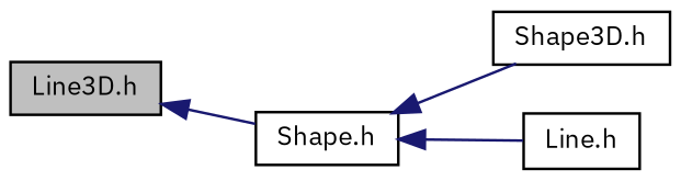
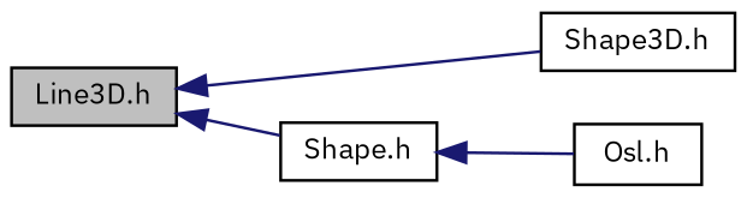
  digraph {
    fontname="IBM Plex Sans"
    rankdir=LR
    node [color=black fillcolor=white fontname="IBM Plex Sans" fontsize=10 shape=record style=filled]
    edge [color=midnightblue dir=back fontname="IBM Plex Sans" fontsize=10 labelfontname=Helvetica labelfontsize=10 style=solid]
    n1 [fillcolor=grey75 fontcolor=black height=0.2 label="Line3D.h" width=0.4]
    n2 [height=0.2 label="Shape.h" width=0.4]
    n3 [height=0.2 label="Shape3D.h" width=0.4]
-   n4 [height=0.2 label="Line.h" width=0.4]
+   n4 [height=0.2 label="Osl.h" width=0.4]
    n1 -> n2
-   n2 -> n3
+   n1 -> n3
    n2 -> n4
  }
